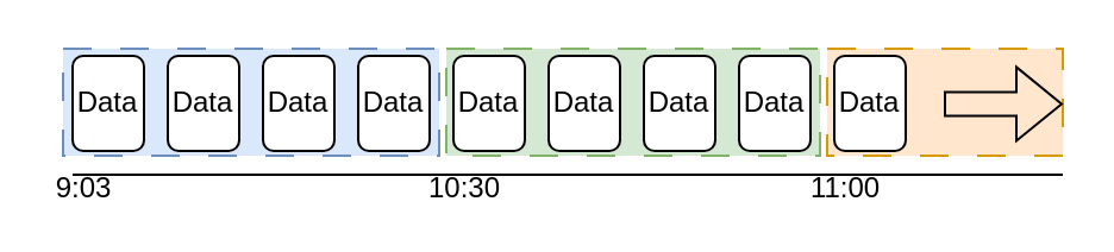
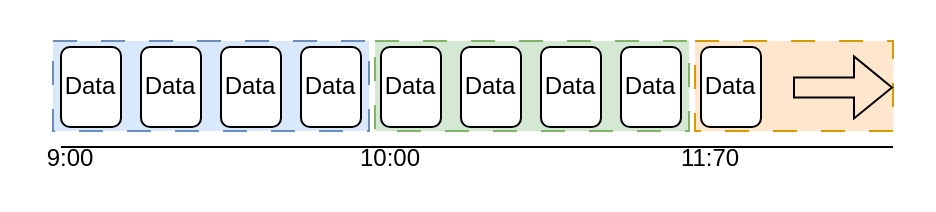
  <mxCell id="0" />
  <mxCell id="1" parent="0" />
  <mxCell id="2" value="" style="rounded=0;whiteSpace=wrap;html=1;dashed=1;dashPattern=12 12;fillColor=#ffe6cc;strokeColor=#d79b00;" parent="1" vertex="1"><mxGeometry x="347" y="20" width="99" height="45" as="geometry" /></mxCell>
  <mxCell id="3" value="" style="rounded=0;whiteSpace=wrap;html=1;dashed=1;dashPattern=12 12;fillColor=#d5e8d4;strokeColor=#82b366;" parent="1" vertex="1"><mxGeometry x="187" y="20" width="157" height="45" as="geometry" /></mxCell>
  <mxCell id="4" value="" style="rounded=0;whiteSpace=wrap;html=1;dashed=1;dashPattern=12 12;fillColor=#dae8fc;strokeColor=#6c8ebf;" parent="1" vertex="1"><mxGeometry x="26" y="20" width="158" height="45" as="geometry" /></mxCell>
  <mxCell id="5" value="Data" style="rounded=1;whiteSpace=wrap;html=1;" parent="1" vertex="1"><mxGeometry x="30" y="23" width="30" height="40" as="geometry" /></mxCell>
  <mxCell id="6" value="Data" style="rounded=1;whiteSpace=wrap;html=1;" parent="1" vertex="1"><mxGeometry x="70" y="23" width="30" height="40" as="geometry" /></mxCell>
  <mxCell id="7" value="Data" style="rounded=1;whiteSpace=wrap;html=1;" parent="1" vertex="1"><mxGeometry x="110" y="23" width="30" height="40" as="geometry" /></mxCell>
  <mxCell id="8" value="Data" style="rounded=1;whiteSpace=wrap;html=1;" parent="1" vertex="1"><mxGeometry x="150" y="23" width="30" height="40" as="geometry" /></mxCell>
  <mxCell id="9" value="Data" style="rounded=1;whiteSpace=wrap;html=1;" parent="1" vertex="1"><mxGeometry x="190" y="23" width="30" height="40" as="geometry" /></mxCell>
  <mxCell id="10" value="Data" style="rounded=1;whiteSpace=wrap;html=1;" parent="1" vertex="1"><mxGeometry x="230" y="23" width="30" height="40" as="geometry" /></mxCell>
  <mxCell id="11" value="Data" style="rounded=1;whiteSpace=wrap;html=1;" parent="1" vertex="1"><mxGeometry x="270" y="23" width="30" height="40" as="geometry" /></mxCell>
  <mxCell id="12" value="Data" style="rounded=1;whiteSpace=wrap;html=1;" parent="1" vertex="1"><mxGeometry x="310" y="23" width="30" height="40" as="geometry" /></mxCell>
  <mxCell id="13" value="Data" style="rounded=1;whiteSpace=wrap;html=1;" parent="1" vertex="1"><mxGeometry x="350" y="23" width="30" height="40" as="geometry" /></mxCell>
  <mxCell id="14" value="" style="endArrow=none;html=1;rounded=0;" parent="1" edge="1"><mxGeometry width="50" height="50" relative="1" as="geometry"><mxPoint x="30" y="73" as="sourcePoint" /><mxPoint x="446" y="73" as="targetPoint" /><Array as="points" /></mxGeometry></mxCell>
- <mxCell id="15" value="9:03" style="text;html=1;strokeColor=none;fillColor=none;align=center;verticalAlign=middle;whiteSpace=wrap;rounded=0;" parent="1" vertex="1"><mxGeometry x="20" y="74" width="30" height="10" as="geometry" /></mxCell>
- <mxCell id="16" value="10:30" style="text;html=1;strokeColor=none;fillColor=none;align=center;verticalAlign=middle;whiteSpace=wrap;rounded=0;" parent="1" vertex="1"><mxGeometry x="180" y="74" width="30" height="10" as="geometry" /></mxCell>
- <mxCell id="17" value="11:00" style="text;html=1;strokeColor=none;fillColor=none;align=center;verticalAlign=middle;whiteSpace=wrap;rounded=0;" parent="1" vertex="1"><mxGeometry x="340" y="74" width="30" height="10" as="geometry" /></mxCell>
+ <mxCell id="15" value="9:00" style="text;html=1;strokeColor=none;fillColor=none;align=center;verticalAlign=middle;whiteSpace=wrap;rounded=0;" parent="1" vertex="1"><mxGeometry x="20" y="74" width="30" height="10" as="geometry" /></mxCell>
+ <mxCell id="16" value="10:00" style="text;html=1;strokeColor=none;fillColor=none;align=center;verticalAlign=middle;whiteSpace=wrap;rounded=0;" parent="1" vertex="1"><mxGeometry x="180" y="74" width="30" height="10" as="geometry" /></mxCell>
+ <mxCell id="17" value="11:70" style="text;html=1;strokeColor=none;fillColor=none;align=center;verticalAlign=middle;whiteSpace=wrap;rounded=0;" parent="1" vertex="1"><mxGeometry x="340" y="74" width="30" height="10" as="geometry" /></mxCell>
  <mxCell id="18" value="" style="shape=flexArrow;endArrow=classic;html=1;rounded=0;" parent="1" edge="1"><mxGeometry width="50" height="50" relative="1" as="geometry"><mxPoint x="396" y="43.2" as="sourcePoint" /><mxPoint x="446" y="43.2" as="targetPoint" /></mxGeometry></mxCell>
